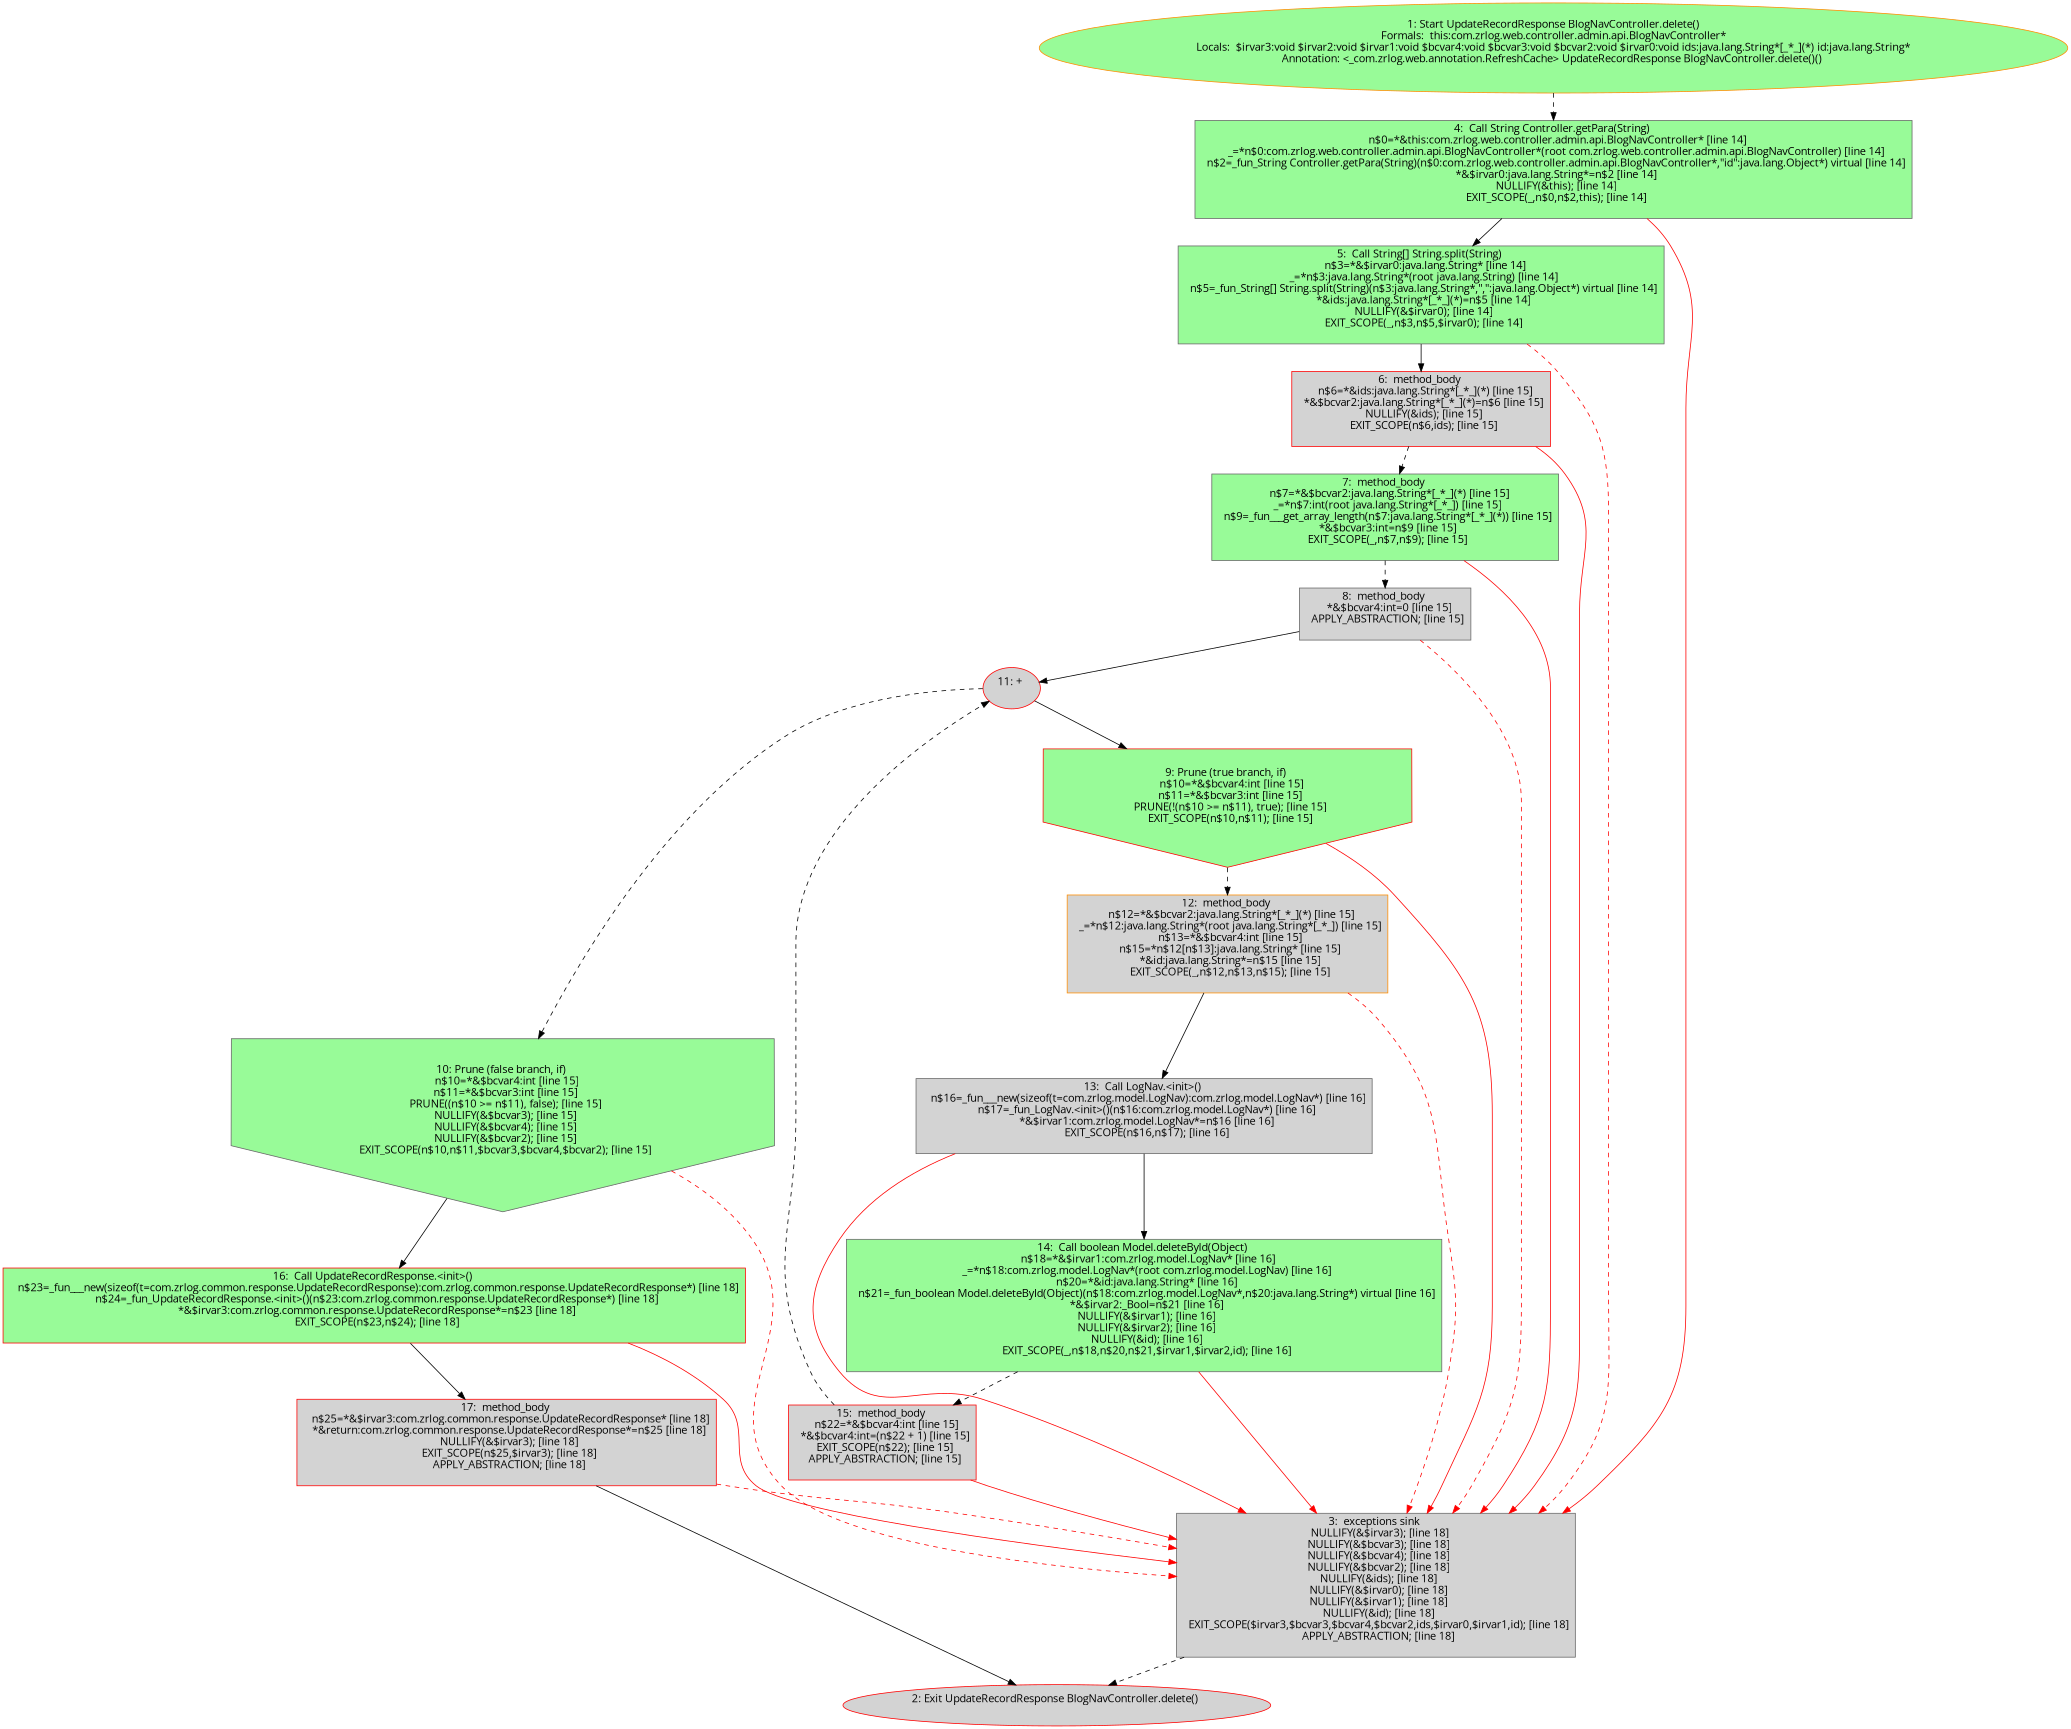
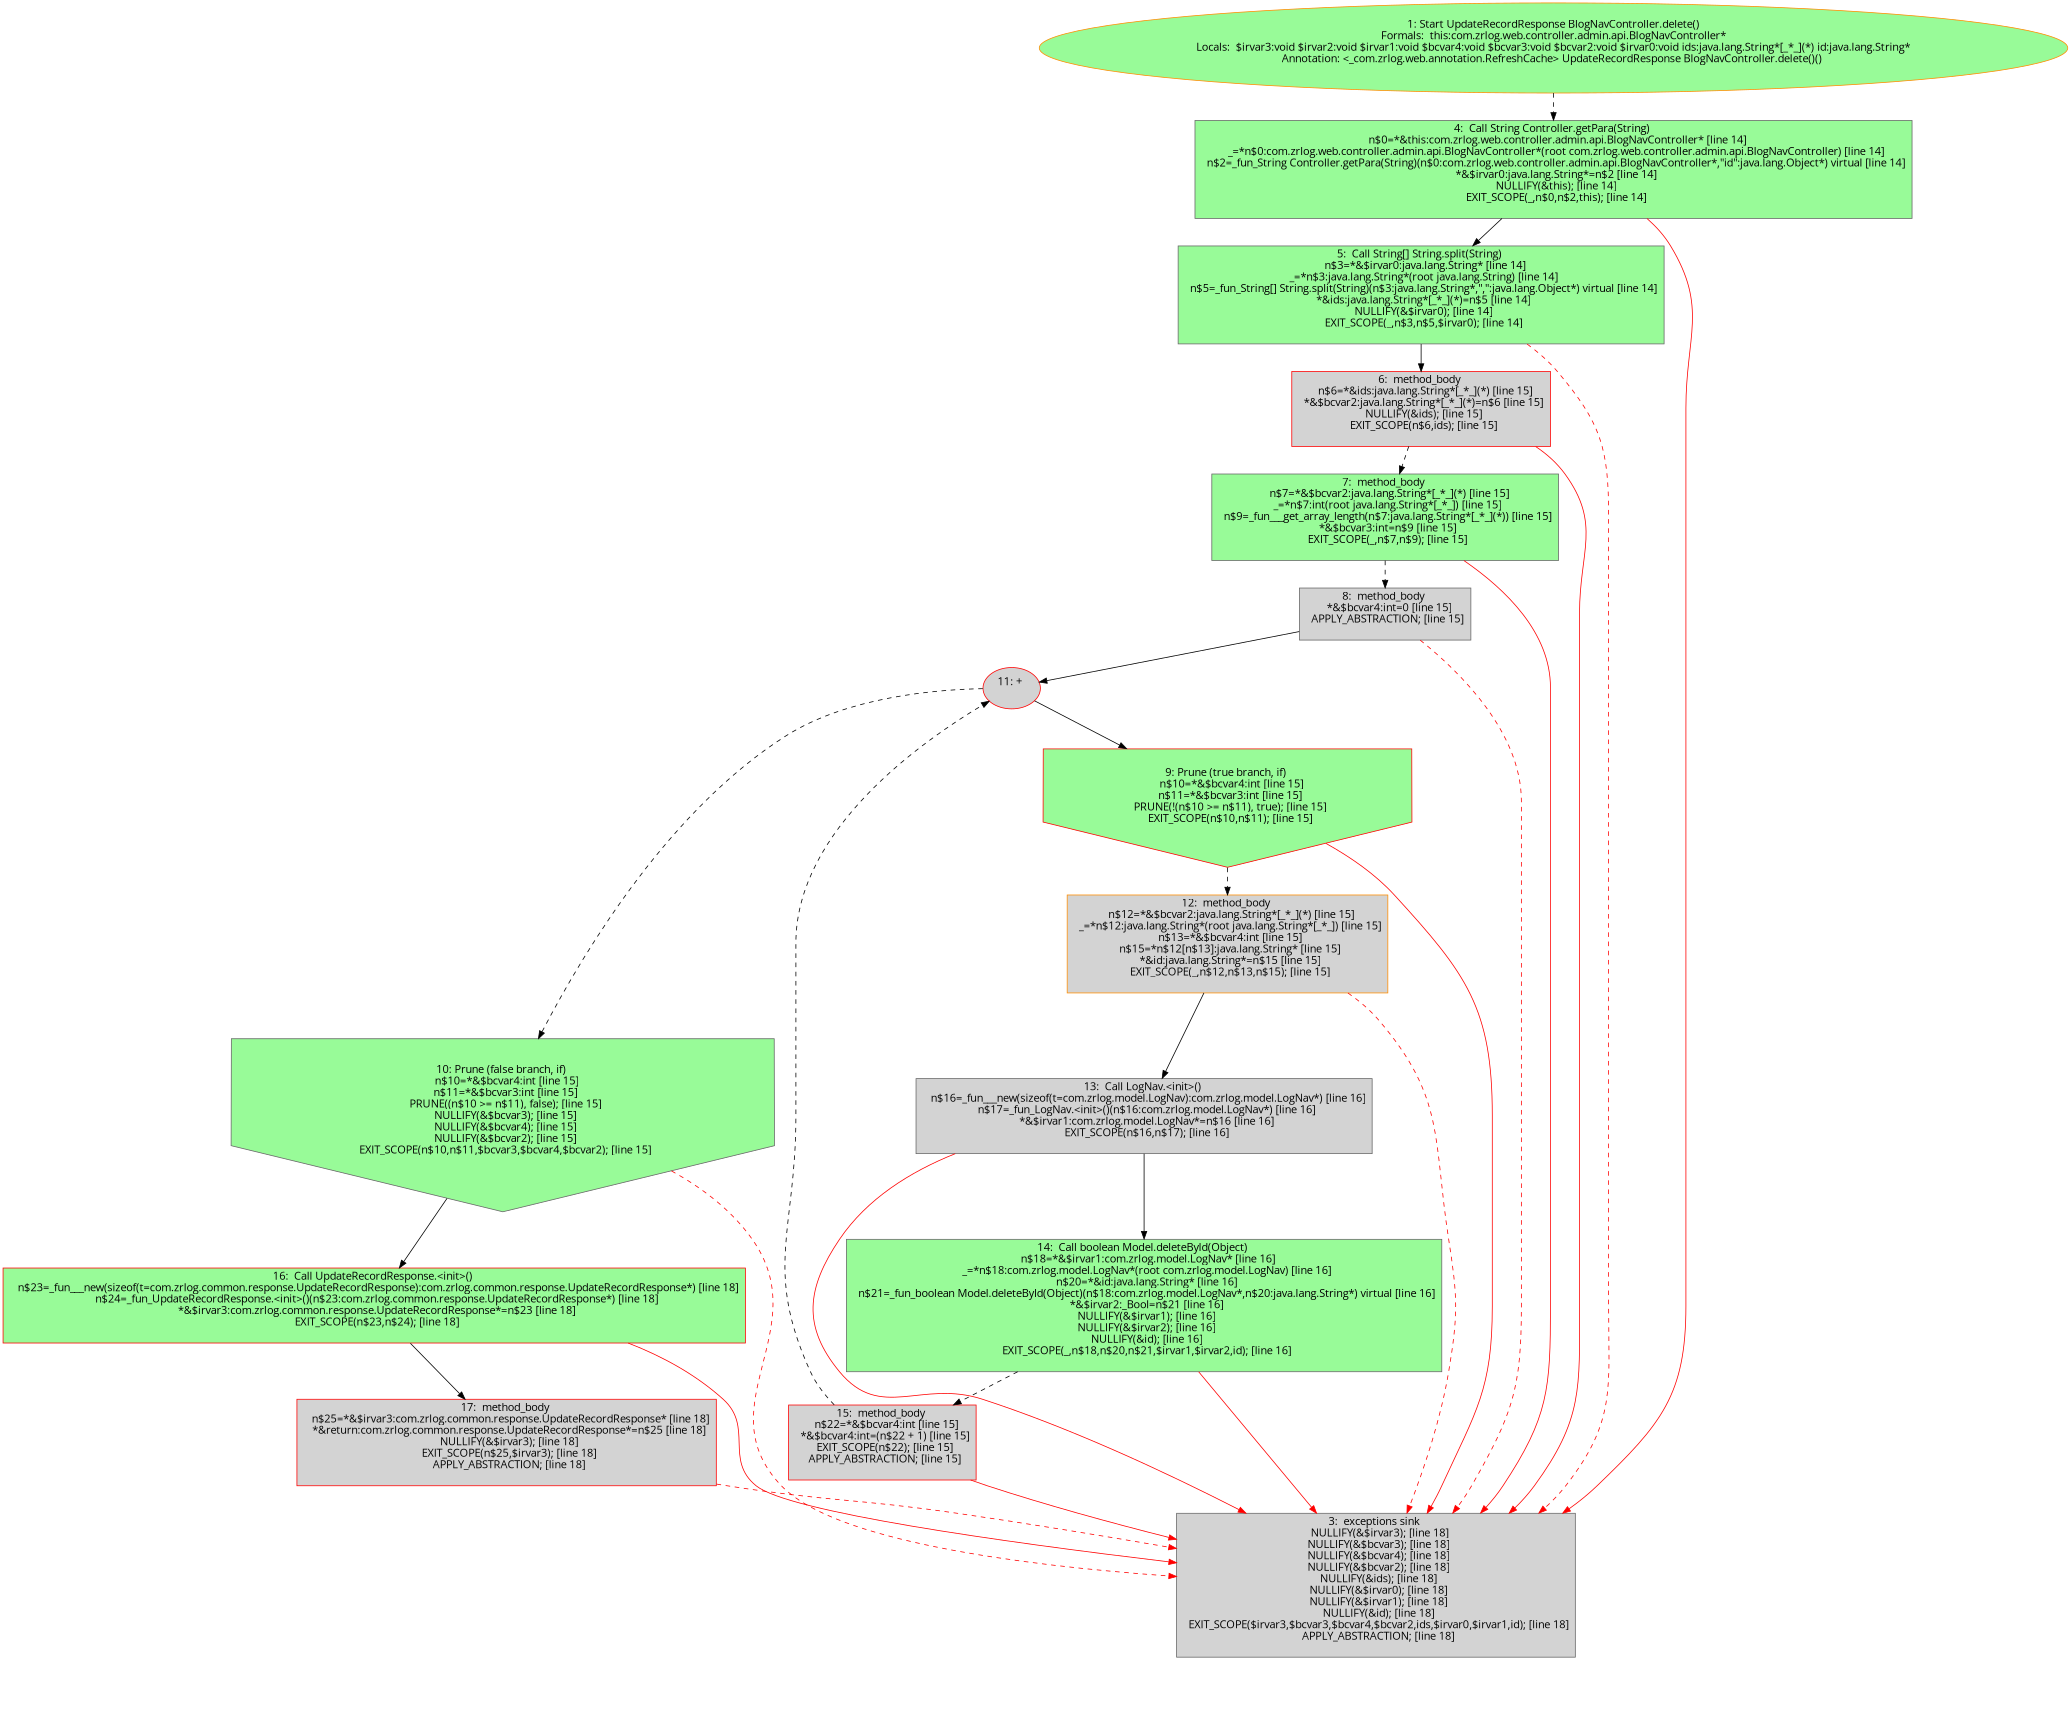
  digraph {
    fontname="Open Sans"
    node [color=gray40 style=filled fillcolor=lightgrey fontname="Open Sans" shape=box]
    edge [style=solid fontname="Open Sans"]
    n1 [color=darkorange label="1: Start UpdateRecordResponse BlogNavController.delete()\nFormals:  this:com.zrlog.web.controller.admin.api.BlogNavController*\nLocals:  $irvar3:void $irvar2:void $irvar1:void $bcvar4:void $bcvar3:void $bcvar2:void $irvar0:void ids:java.lang.String*[_*_](*) id:java.lang.String*\nAnnotation: <_com.zrlog.web.annotation.RefreshCache> UpdateRecordResponse BlogNavController.delete()() \n  " fillcolor=palegreen shape=""]
    n2 [label="4:  Call String Controller.getPara(String) \n   n$0=*&this:com.zrlog.web.controller.admin.api.BlogNavController* [line 14]\n  _=*n$0:com.zrlog.web.controller.admin.api.BlogNavController*(root com.zrlog.web.controller.admin.api.BlogNavController) [line 14]\n  n$2=_fun_String Controller.getPara(String)(n$0:com.zrlog.web.controller.admin.api.BlogNavController*,\"id\":java.lang.Object*) virtual [line 14]\n  *&$irvar0:java.lang.String*=n$2 [line 14]\n  NULLIFY(&this); [line 14]\n  EXIT_SCOPE(_,n$0,n$2,this); [line 14]\n " fillcolor=palegreen]
    n3 [label="3:  exceptions sink \n   NULLIFY(&$irvar3); [line 18]\n  NULLIFY(&$bcvar3); [line 18]\n  NULLIFY(&$bcvar4); [line 18]\n  NULLIFY(&$bcvar2); [line 18]\n  NULLIFY(&ids); [line 18]\n  NULLIFY(&$irvar0); [line 18]\n  NULLIFY(&$irvar1); [line 18]\n  NULLIFY(&id); [line 18]\n  EXIT_SCOPE($irvar3,$bcvar3,$bcvar4,$bcvar2,ids,$irvar0,$irvar1,id); [line 18]\n  APPLY_ABSTRACTION; [line 18]\n "]
    n4 [label="5:  Call String[] String.split(String) \n   n$3=*&$irvar0:java.lang.String* [line 14]\n  _=*n$3:java.lang.String*(root java.lang.String) [line 14]\n  n$5=_fun_String[] String.split(String)(n$3:java.lang.String*,\",\":java.lang.Object*) virtual [line 14]\n  *&ids:java.lang.String*[_*_](*)=n$5 [line 14]\n  NULLIFY(&$irvar0); [line 14]\n  EXIT_SCOPE(_,n$3,n$5,$irvar0); [line 14]\n " fillcolor=palegreen]
-   n5 [color=red label="2: Exit UpdateRecordResponse BlogNavController.delete() \n  " shape=""]
    n6 [label="6:  method_body \n   n$6=*&ids:java.lang.String*[_*_](*) [line 15]\n  *&$bcvar2:java.lang.String*[_*_](*)=n$6 [line 15]\n  NULLIFY(&ids); [line 15]\n  EXIT_SCOPE(n$6,ids); [line 15]\n " color=red]
    n7 [label="7:  method_body \n   n$7=*&$bcvar2:java.lang.String*[_*_](*) [line 15]\n  _=*n$7:int(root java.lang.String*[_*_]) [line 15]\n  n$9=_fun___get_array_length(n$7:java.lang.String*[_*_](*)) [line 15]\n  *&$bcvar3:int=n$9 [line 15]\n  EXIT_SCOPE(_,n$7,n$9); [line 15]\n " fillcolor=palegreen]
    n8 [label="8:  method_body \n   *&$bcvar4:int=0 [line 15]\n  APPLY_ABSTRACTION; [line 15]\n "]
    n9 [label="11: + \n  " color=red shape=""]
    n10 [label="9: Prune (true branch, if) \n   n$10=*&$bcvar4:int [line 15]\n  n$11=*&$bcvar3:int [line 15]\n  PRUNE(!(n$10 >= n$11), true); [line 15]\n  EXIT_SCOPE(n$10,n$11); [line 15]\n " shape=invhouse fillcolor=palegreen color=red]
    n11 [label="10: Prune (false branch, if) \n   n$10=*&$bcvar4:int [line 15]\n  n$11=*&$bcvar3:int [line 15]\n  PRUNE((n$10 >= n$11), false); [line 15]\n  NULLIFY(&$bcvar3); [line 15]\n  NULLIFY(&$bcvar4); [line 15]\n  NULLIFY(&$bcvar2); [line 15]\n  EXIT_SCOPE(n$10,n$11,$bcvar3,$bcvar4,$bcvar2); [line 15]\n " shape=invhouse fillcolor=palegreen]
    n12 [label="12:  method_body \n   n$12=*&$bcvar2:java.lang.String*[_*_](*) [line 15]\n  _=*n$12:java.lang.String*(root java.lang.String*[_*_]) [line 15]\n  n$13=*&$bcvar4:int [line 15]\n  n$15=*n$12[n$13]:java.lang.String* [line 15]\n  *&id:java.lang.String*=n$15 [line 15]\n  EXIT_SCOPE(_,n$12,n$13,n$15); [line 15]\n " color=darkorange]
    n13 [label="13:  Call LogNav.<init>() \n   n$16=_fun___new(sizeof(t=com.zrlog.model.LogNav):com.zrlog.model.LogNav*) [line 16]\n  n$17=_fun_LogNav.<init>()(n$16:com.zrlog.model.LogNav*) [line 16]\n  *&$irvar1:com.zrlog.model.LogNav*=n$16 [line 16]\n  EXIT_SCOPE(n$16,n$17); [line 16]\n "]
    n14 [label="16:  Call UpdateRecordResponse.<init>() \n   n$23=_fun___new(sizeof(t=com.zrlog.common.response.UpdateRecordResponse):com.zrlog.common.response.UpdateRecordResponse*) [line 18]\n  n$24=_fun_UpdateRecordResponse.<init>()(n$23:com.zrlog.common.response.UpdateRecordResponse*) [line 18]\n  *&$irvar3:com.zrlog.common.response.UpdateRecordResponse*=n$23 [line 18]\n  EXIT_SCOPE(n$23,n$24); [line 18]\n " fillcolor=palegreen color=red]
    n15 [label="17:  method_body \n   n$25=*&$irvar3:com.zrlog.common.response.UpdateRecordResponse* [line 18]\n  *&return:com.zrlog.common.response.UpdateRecordResponse*=n$25 [line 18]\n  NULLIFY(&$irvar3); [line 18]\n  EXIT_SCOPE(n$25,$irvar3); [line 18]\n  APPLY_ABSTRACTION; [line 18]\n " color=red]
    n16 [label="14:  Call boolean Model.deleteById(Object) \n   n$18=*&$irvar1:com.zrlog.model.LogNav* [line 16]\n  _=*n$18:com.zrlog.model.LogNav*(root com.zrlog.model.LogNav) [line 16]\n  n$20=*&id:java.lang.String* [line 16]\n  n$21=_fun_boolean Model.deleteById(Object)(n$18:com.zrlog.model.LogNav*,n$20:java.lang.String*) virtual [line 16]\n  *&$irvar2:_Bool=n$21 [line 16]\n  NULLIFY(&$irvar1); [line 16]\n  NULLIFY(&$irvar2); [line 16]\n  NULLIFY(&id); [line 16]\n  EXIT_SCOPE(_,n$18,n$20,n$21,$irvar1,$irvar2,id); [line 16]\n " fillcolor=palegreen]
    n17 [label="15:  method_body \n   n$22=*&$bcvar4:int [line 15]\n  *&$bcvar4:int=(n$22 + 1) [line 15]\n  EXIT_SCOPE(n$22); [line 15]\n  APPLY_ABSTRACTION; [line 15]\n " color=red]
    n1 -> n2 [style=dashed]
    n2 -> n3 [color=red]
    n2 -> n4
-   n3 -> n5 [style=dashed]
    n4 -> n3 [color=red style=dashed]
    n4 -> n6
    n6 -> n3 [color=red]
    n6 -> n7 [style=dashed]
    n7 -> n3 [color=red]
    n7 -> n8 [style=dashed]
    n8 -> n3 [color=red style=dashed]
    n8 -> n9
    n9 -> n10
    n9 -> n11 [style=dashed]
    n10 -> n3 [color=red]
    n10 -> n12 [style=dashed]
    n11 -> n3 [color=red style=dashed]
    n11 -> n14
    n12 -> n3 [color=red style=dashed]
    n12 -> n13
    n13 -> n3 [color=red]
    n13 -> n16
    n14 -> n3 [color=red]
    n14 -> n15
    n15 -> n3 [color=red style=dashed]
-   n15 -> n5
    n16 -> n3 [color=red]
    n16 -> n17 [style=dashed]
    n17 -> n3 [color=red]
    n17 -> n9 [style=dashed]
  }
